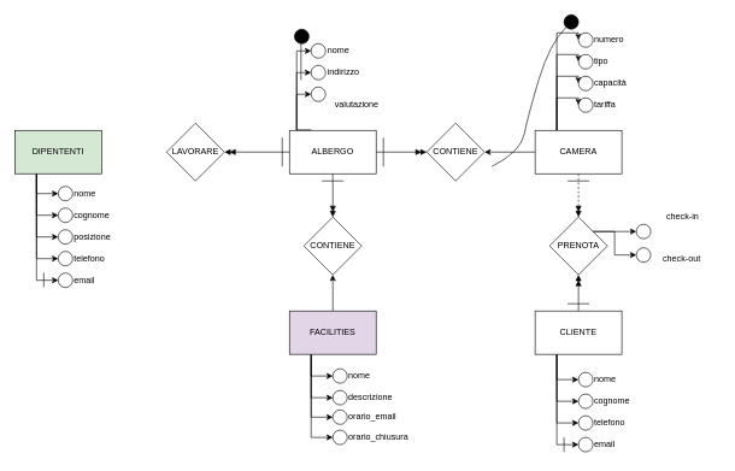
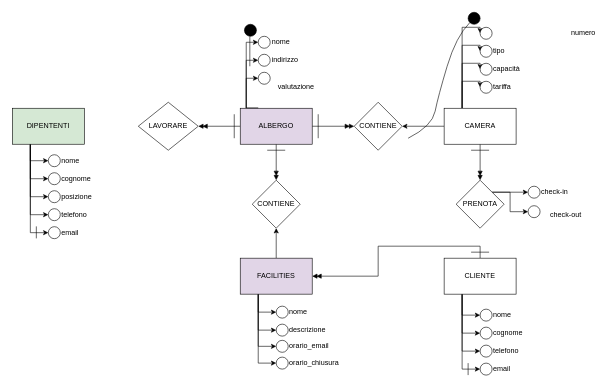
  <mxCell id="0" />
  <mxCell id="1" parent="0" />
  <mxCell id="2" style="edgeStyle=orthogonalEdgeStyle;rounded=0;orthogonalLoop=1;jettySize=auto;html=1;exitX=0;exitY=0.5;exitDx=0;exitDy=0;entryX=1;entryY=0.5;entryDx=0;entryDy=0;" parent="1" source="8" target="31" edge="1"><mxGeometry relative="1" as="geometry" /></mxCell>
- <mxCell id="3" style="edgeStyle=orthogonalEdgeStyle;rounded=0;orthogonalLoop=1;jettySize=auto;html=1;exitX=0.5;exitY=1;exitDx=0;exitDy=0;entryX=0.5;entryY=0;entryDx=0;entryDy=0;endArrow=doubleBlock;endFill=1;dashed=1;" parent="1" source="8" target="30" edge="1"><mxGeometry relative="1" as="geometry" /></mxCell>
+ <mxCell id="3" style="edgeStyle=orthogonalEdgeStyle;rounded=0;orthogonalLoop=1;jettySize=auto;html=1;exitX=0.5;exitY=1;exitDx=0;exitDy=0;entryX=0.5;entryY=0;entryDx=0;entryDy=0;endArrow=doubleBlock;endFill=1;" parent="1" source="8" target="30" edge="1"><mxGeometry relative="1" as="geometry" /></mxCell>
  <mxCell id="4" style="edgeStyle=orthogonalEdgeStyle;rounded=0;orthogonalLoop=1;jettySize=auto;html=1;exitX=0.25;exitY=0;exitDx=0;exitDy=0;entryX=0;entryY=0.5;entryDx=0;entryDy=0;" parent="1" source="8" target="53" edge="1"><mxGeometry relative="1" as="geometry"><Array as="points"><mxPoint x="770" y="135" /></Array></mxGeometry></mxCell>
  <mxCell id="5" style="edgeStyle=orthogonalEdgeStyle;rounded=0;orthogonalLoop=1;jettySize=auto;html=1;exitX=0.25;exitY=0;exitDx=0;exitDy=0;entryX=0;entryY=0.5;entryDx=0;entryDy=0;" parent="1" source="8" target="52" edge="1"><mxGeometry relative="1" as="geometry"><Array as="points"><mxPoint x="770" y="105" /></Array></mxGeometry></mxCell>
  <mxCell id="6" style="edgeStyle=orthogonalEdgeStyle;rounded=0;orthogonalLoop=1;jettySize=auto;html=1;exitX=0.25;exitY=0;exitDx=0;exitDy=0;entryX=0;entryY=0.5;entryDx=0;entryDy=0;" parent="1" source="8" target="51" edge="1"><mxGeometry relative="1" as="geometry"><Array as="points"><mxPoint x="770" y="75" /></Array></mxGeometry></mxCell>
  <mxCell id="7" style="edgeStyle=orthogonalEdgeStyle;rounded=0;orthogonalLoop=1;jettySize=auto;html=1;exitX=0.25;exitY=0;exitDx=0;exitDy=0;entryX=0;entryY=0.5;entryDx=0;entryDy=0;" parent="1" source="8" target="57" edge="1"><mxGeometry relative="1" as="geometry"><Array as="points"><mxPoint x="770" y="45" /></Array></mxGeometry></mxCell>
  <mxCell id="8" value="CAMERA" style="rounded=0;whiteSpace=wrap;html=1;" parent="1" vertex="1"><mxGeometry x="740" y="180" width="120" height="60" as="geometry" /></mxCell>
- <mxCell id="9" style="edgeStyle=orthogonalEdgeStyle;rounded=0;orthogonalLoop=1;jettySize=auto;html=1;exitX=0.5;exitY=0;exitDx=0;exitDy=0;entryX=0.5;entryY=1;entryDx=0;entryDy=0;endArrow=doubleBlock;endFill=1;" parent="1" source="14" target="30" edge="1"><mxGeometry relative="1" as="geometry" /></mxCell>
+ <mxCell id="9" style="edgeStyle=orthogonalEdgeStyle;rounded=0;orthogonalLoop=1;jettySize=auto;html=1;exitX=0.5;exitY=0;exitDx=0;exitDy=0;endArrow=doubleBlock;endFill=1;" parent="1" source="14" target="20" edge="1"><mxGeometry relative="1" as="geometry" /></mxCell>
  <mxCell id="10" style="edgeStyle=orthogonalEdgeStyle;rounded=0;orthogonalLoop=1;jettySize=auto;html=1;exitX=0.25;exitY=1;exitDx=0;exitDy=0;entryX=0;entryY=0.5;entryDx=0;entryDy=0;" parent="1" source="14" target="67" edge="1"><mxGeometry relative="1" as="geometry" /></mxCell>
  <mxCell id="11" style="edgeStyle=orthogonalEdgeStyle;rounded=0;orthogonalLoop=1;jettySize=auto;html=1;exitX=0.25;exitY=1;exitDx=0;exitDy=0;entryX=0;entryY=0.5;entryDx=0;entryDy=0;" parent="1" source="14" target="63" edge="1"><mxGeometry relative="1" as="geometry" /></mxCell>
  <mxCell id="12" style="edgeStyle=orthogonalEdgeStyle;rounded=0;orthogonalLoop=1;jettySize=auto;html=1;exitX=0.25;exitY=1;exitDx=0;exitDy=0;entryX=0;entryY=0.5;entryDx=0;entryDy=0;" parent="1" source="14" target="64" edge="1"><mxGeometry relative="1" as="geometry" /></mxCell>
  <mxCell id="13" style="edgeStyle=orthogonalEdgeStyle;rounded=0;orthogonalLoop=1;jettySize=auto;html=1;exitX=0.25;exitY=1;exitDx=0;exitDy=0;entryX=0;entryY=0.5;entryDx=0;entryDy=0;" parent="1" source="14" target="69" edge="1"><mxGeometry relative="1" as="geometry" /></mxCell>
  <mxCell id="14" value="CLIENTE" style="rounded=0;whiteSpace=wrap;html=1;" parent="1" vertex="1"><mxGeometry x="740" y="430" width="120" height="60" as="geometry" /></mxCell>
  <mxCell id="15" style="edgeStyle=orthogonalEdgeStyle;rounded=0;orthogonalLoop=1;jettySize=auto;html=1;exitX=0.5;exitY=0;exitDx=0;exitDy=0;entryX=0.5;entryY=1;entryDx=0;entryDy=0;" parent="1" source="20" target="39" edge="1"><mxGeometry relative="1" as="geometry" /></mxCell>
  <mxCell id="16" style="edgeStyle=orthogonalEdgeStyle;rounded=0;orthogonalLoop=1;jettySize=auto;html=1;exitX=0.25;exitY=1;exitDx=0;exitDy=0;entryX=0;entryY=0.5;entryDx=0;entryDy=0;" parent="1" source="20" target="81" edge="1"><mxGeometry relative="1" as="geometry" /></mxCell>
  <mxCell id="17" style="edgeStyle=orthogonalEdgeStyle;rounded=0;orthogonalLoop=1;jettySize=auto;html=1;exitX=0.25;exitY=1;exitDx=0;exitDy=0;entryX=0;entryY=0.5;entryDx=0;entryDy=0;" parent="1" source="20" target="82" edge="1"><mxGeometry relative="1" as="geometry" /></mxCell>
  <mxCell id="18" style="edgeStyle=orthogonalEdgeStyle;rounded=0;orthogonalLoop=1;jettySize=auto;html=1;exitX=0.25;exitY=1;exitDx=0;exitDy=0;entryX=0;entryY=0.5;entryDx=0;entryDy=0;" parent="1" source="20" target="85" edge="1"><mxGeometry relative="1" as="geometry" /></mxCell>
  <mxCell id="19" style="edgeStyle=orthogonalEdgeStyle;rounded=0;orthogonalLoop=1;jettySize=auto;html=1;exitX=0.25;exitY=1;exitDx=0;exitDy=0;entryX=0;entryY=0.5;entryDx=0;entryDy=0;" parent="1" source="20" target="87" edge="1"><mxGeometry relative="1" as="geometry" /></mxCell>
  <mxCell id="20" value="FACILITIES" style="rounded=0;whiteSpace=wrap;html=1;fillColor=#e1d5e7;" parent="1" vertex="1"><mxGeometry x="400" y="430" width="120" height="60" as="geometry" /></mxCell>
  <mxCell id="21" style="edgeStyle=orthogonalEdgeStyle;rounded=0;orthogonalLoop=1;jettySize=auto;html=1;exitX=1;exitY=0.5;exitDx=0;exitDy=0;entryX=0;entryY=0.5;entryDx=0;entryDy=0;endArrow=doubleBlock;endFill=1;" parent="1" source="27" target="31" edge="1"><mxGeometry relative="1" as="geometry" /></mxCell>
  <mxCell id="22" style="edgeStyle=orthogonalEdgeStyle;rounded=0;orthogonalLoop=1;jettySize=auto;html=1;exitX=0;exitY=0.5;exitDx=0;exitDy=0;entryX=1;entryY=0.5;entryDx=0;entryDy=0;endArrow=doubleBlock;endFill=1;" parent="1" source="27" target="40" edge="1"><mxGeometry relative="1" as="geometry" /></mxCell>
  <mxCell id="23" style="edgeStyle=orthogonalEdgeStyle;rounded=0;orthogonalLoop=1;jettySize=auto;html=1;exitX=0.5;exitY=1;exitDx=0;exitDy=0;entryX=0.5;entryY=0;entryDx=0;entryDy=0;endArrow=doubleBlock;endFill=1;" parent="1" source="27" target="39" edge="1"><mxGeometry relative="1" as="geometry" /></mxCell>
  <mxCell id="24" style="edgeStyle=orthogonalEdgeStyle;rounded=0;orthogonalLoop=1;jettySize=auto;html=1;exitX=0.25;exitY=0;exitDx=0;exitDy=0;entryX=0;entryY=0.5;entryDx=0;entryDy=0;" parent="1" source="27" target="47" edge="1"><mxGeometry relative="1" as="geometry"><Array as="points"><mxPoint x="410" y="180" /><mxPoint x="410" y="130" /></Array></mxGeometry></mxCell>
  <mxCell id="25" style="edgeStyle=orthogonalEdgeStyle;rounded=0;orthogonalLoop=1;jettySize=auto;html=1;exitX=0.25;exitY=0;exitDx=0;exitDy=0;entryX=0;entryY=0.5;entryDx=0;entryDy=0;" parent="1" source="27" target="46" edge="1"><mxGeometry relative="1" as="geometry"><Array as="points"><mxPoint x="410" y="180" /><mxPoint x="410" y="100" /></Array></mxGeometry></mxCell>
  <mxCell id="26" style="edgeStyle=orthogonalEdgeStyle;rounded=0;orthogonalLoop=1;jettySize=auto;html=1;exitX=0.25;exitY=0;exitDx=0;exitDy=0;entryX=0;entryY=0.5;entryDx=0;entryDy=0;" parent="1" source="27" target="45" edge="1"><mxGeometry relative="1" as="geometry"><Array as="points"><mxPoint x="410" y="180" /><mxPoint x="410" y="70" /></Array></mxGeometry></mxCell>
- <mxCell id="27" value="ALBERGO" style="rounded=0;whiteSpace=wrap;html=1;" parent="1" vertex="1"><mxGeometry x="400" y="180" width="120" height="60" as="geometry" /></mxCell>
+ <mxCell id="27" value="ALBERGO" style="rounded=0;whiteSpace=wrap;html=1;fillColor=#e1d5e7;" parent="1" vertex="1"><mxGeometry x="400" y="180" width="120" height="60" as="geometry" /></mxCell>
  <mxCell id="28" style="edgeStyle=orthogonalEdgeStyle;rounded=0;orthogonalLoop=1;jettySize=auto;html=1;exitX=1;exitY=0;exitDx=0;exitDy=0;entryX=0;entryY=0.5;entryDx=0;entryDy=0;" parent="1" source="30" target="59" edge="1"><mxGeometry relative="1" as="geometry"><Array as="points"><mxPoint x="870" y="320" /><mxPoint x="870" y="320" /></Array></mxGeometry></mxCell>
  <mxCell id="29" style="edgeStyle=orthogonalEdgeStyle;rounded=0;orthogonalLoop=1;jettySize=auto;html=1;exitX=1;exitY=0;exitDx=0;exitDy=0;entryX=0;entryY=0.5;entryDx=0;entryDy=0;" parent="1" source="30" target="60" edge="1"><mxGeometry relative="1" as="geometry"><Array as="points"><mxPoint x="850" y="320" /><mxPoint x="850" y="352" /></Array></mxGeometry></mxCell>
  <mxCell id="30" value="PRENOTA" style="rhombus;whiteSpace=wrap;html=1;" parent="1" vertex="1"><mxGeometry x="760" y="300" width="80" height="80" as="geometry" /></mxCell>
  <mxCell id="31" value="CONTIENE" style="rhombus;whiteSpace=wrap;html=1;" parent="1" vertex="1"><mxGeometry x="590" y="170" width="80" height="80" as="geometry" /></mxCell>
  <mxCell id="32" value="" style="endArrow=none;html=1;rounded=0;" parent="1" edge="1"><mxGeometry width="50" height="50" relative="1" as="geometry"><mxPoint y="230" as="sourcePoint" x="530" /><mxPoint y="190" as="targetPoint" x="530" /></mxGeometry></mxCell>
  <mxCell id="33" style="edgeStyle=orthogonalEdgeStyle;rounded=0;orthogonalLoop=1;jettySize=auto;html=1;exitX=0.25;exitY=1;exitDx=0;exitDy=0;entryX=0;entryY=0.5;entryDx=0;entryDy=0;" parent="1" source="38" target="71" edge="1"><mxGeometry relative="1" as="geometry" /></mxCell>
  <mxCell id="34" style="edgeStyle=orthogonalEdgeStyle;rounded=0;orthogonalLoop=1;jettySize=auto;html=1;exitX=0.25;exitY=1;exitDx=0;exitDy=0;entryX=0;entryY=0.5;entryDx=0;entryDy=0;" parent="1" source="38" target="72" edge="1"><mxGeometry relative="1" as="geometry" /></mxCell>
  <mxCell id="35" style="edgeStyle=orthogonalEdgeStyle;rounded=0;orthogonalLoop=1;jettySize=auto;html=1;exitX=0.25;exitY=1;exitDx=0;exitDy=0;entryX=0;entryY=0.5;entryDx=0;entryDy=0;" parent="1" source="38" target="75" edge="1"><mxGeometry relative="1" as="geometry" /></mxCell>
  <mxCell id="36" style="edgeStyle=orthogonalEdgeStyle;rounded=0;orthogonalLoop=1;jettySize=auto;html=1;exitX=0.25;exitY=1;exitDx=0;exitDy=0;entryX=0;entryY=0.5;entryDx=0;entryDy=0;" parent="1" source="38" target="77" edge="1"><mxGeometry relative="1" as="geometry" /></mxCell>
  <mxCell id="37" style="edgeStyle=orthogonalEdgeStyle;rounded=0;orthogonalLoop=1;jettySize=auto;html=1;exitX=0.25;exitY=1;exitDx=0;exitDy=0;entryX=0;entryY=0.5;entryDx=0;entryDy=0;" parent="1" source="38" target="79" edge="1"><mxGeometry relative="1" as="geometry" /></mxCell>
  <mxCell id="38" value="DIPENTENTI" style="rounded=0;whiteSpace=wrap;html=1;fillColor=#d5e8d4;" parent="1" vertex="1"><mxGeometry x="20" y="180" width="120" height="60" as="geometry" /></mxCell>
  <mxCell id="39" value="CONTIENE" style="rhombus;whiteSpace=wrap;html=1;" parent="1" vertex="1"><mxGeometry x="420" y="300" width="80" height="80" as="geometry" /></mxCell>
- <mxCell id="40" value="LAVORARE" style="rhombus;whiteSpace=wrap;html=1;" parent="1" vertex="1"><mxGeometry x="230" y="170" width="80" height="80" as="geometry" /></mxCell>
+ <mxCell id="40" value="LAVORARE" style="rhombus;whiteSpace=wrap;html=1;" parent="1" vertex="1"><mxGeometry x="230" y="170" width="100" height="80" as="geometry" /></mxCell>
  <mxCell id="41" value="" style="endArrow=none;html=1;rounded=0;" parent="1" edge="1"><mxGeometry width="50" height="50" relative="1" as="geometry"><mxPoint x="390" y="230" as="sourcePoint" /><mxPoint x="390" y="190" as="targetPoint" /></mxGeometry></mxCell>
  <mxCell id="42" value="" style="endArrow=none;html=1;rounded=0;" parent="1" edge="1"><mxGeometry width="50" height="50" relative="1" as="geometry"><mxPoint x="475" y="250" as="sourcePoint" /><mxPoint x="445" y="250" as="targetPoint" /></mxGeometry></mxCell>
  <mxCell id="43" value="" style="endArrow=none;html=1;rounded=0;" parent="1" edge="1"><mxGeometry width="50" height="50" relative="1" as="geometry"><mxPoint x="815" y="420" as="sourcePoint" /><mxPoint x="785" y="420" as="targetPoint" /></mxGeometry></mxCell>
  <mxCell id="44" value="" style="endArrow=none;html=1;rounded=0;" parent="1" edge="1"><mxGeometry width="50" height="50" relative="1" as="geometry"><mxPoint x="815" y="250" as="sourcePoint" /><mxPoint x="785" y="250" as="targetPoint" /></mxGeometry></mxCell>
  <mxCell id="45" value="" style="ellipse;whiteSpace=wrap;html=1;aspect=fixed;" parent="1" vertex="1"><mxGeometry x="430" y="60" width="20" height="20" as="geometry" /></mxCell>
  <mxCell id="46" value="" style="ellipse;whiteSpace=wrap;html=1;aspect=fixed;" parent="1" vertex="1"><mxGeometry x="430" y="90" width="20" height="20" as="geometry" /></mxCell>
  <mxCell id="47" value="" style="ellipse;whiteSpace=wrap;html=1;aspect=fixed;" parent="1" vertex="1"><mxGeometry x="430" y="120" width="20" height="20" as="geometry" /></mxCell>
  <mxCell id="48" value="nome" style="text;html=1;align=left;verticalAlign=middle;resizable=0;points=[];autosize=1;strokeColor=none;fillColor=none;" parent="1" vertex="1"><mxGeometry x="451" y="55" width="50" height="30" as="geometry" /></mxCell>
  <mxCell id="49" value="indirizzo&lt;span style=&quot;color: rgba(0, 0, 0, 0); font-family: monospace; font-size: 0px;&quot;&gt;%3CmxGraphModel%3E%3Croot%3E%3CmxCell%20id%3D%220%22%2F%3E%3CmxCell%20id%3D%221%22%20parent%3D%220%22%2F%3E%3CmxCell%20id%3D%222%22%20value%3D%22nome%22%20style%3D%22text%3Bhtml%3D1%3Balign%3Dleft%3BverticalAlign%3Dmiddle%3Bresizable%3D0%3Bpoints%3D%5B%5D%3Bautosize%3D1%3BstrokeColor%3Dnone%3BfillColor%3Dnone%3B%22%20vertex%3D%221%22%20parent%3D%221%22%3E%3CmxGeometry%20x%3D%22-70%22%20y%3D%2245%22%20width%3D%2250%22%20height%3D%2230%22%20as%3D%22geometry%22%2F%3E%3C%2FmxCell%3E%3C%2Froot%3E%3C%2FmxGraphModel%3E&lt;/span&gt;" style="text;html=1;align=left;verticalAlign=middle;resizable=0;points=[];autosize=1;strokeColor=none;fillColor=none;" parent="1" vertex="1"><mxGeometry x="451" y="85" width="70" height="30" as="geometry" /></mxCell>
  <mxCell id="50" value="valutazione" style="text;html=1;align=left;verticalAlign=middle;resizable=0;points=[];autosize=1;strokeColor=none;fillColor=none;" parent="1" vertex="1"><mxGeometry x="461" y="130" width="80" height="30" as="geometry" /></mxCell>
  <mxCell id="51" value="" style="ellipse;whiteSpace=wrap;html=1;aspect=fixed;" parent="1" vertex="1"><mxGeometry x="800" y="75" width="20" height="20" as="geometry" /></mxCell>
  <mxCell id="52" value="" style="ellipse;whiteSpace=wrap;html=1;aspect=fixed;" parent="1" vertex="1"><mxGeometry x="800" y="105" width="20" height="20" as="geometry" /></mxCell>
  <mxCell id="53" value="" style="ellipse;whiteSpace=wrap;html=1;aspect=fixed;" parent="1" vertex="1"><mxGeometry x="800" y="135" width="20" height="20" as="geometry" /></mxCell>
  <mxCell id="54" value="tipo" style="text;html=1;align=left;verticalAlign=middle;resizable=0;points=[];autosize=1;strokeColor=none;fillColor=none;" parent="1" vertex="1"><mxGeometry x="820" y="70" width="40" height="30" as="geometry" /></mxCell>
  <mxCell id="55" value="capacità" style="text;html=1;align=left;verticalAlign=middle;resizable=0;points=[];autosize=1;strokeColor=none;fillColor=none;" parent="1" vertex="1"><mxGeometry x="820" y="100" width="70" height="30" as="geometry" /></mxCell>
  <mxCell id="56" value="tariffa" style="text;html=1;align=left;verticalAlign=middle;resizable=0;points=[];autosize=1;strokeColor=none;fillColor=none;" parent="1" vertex="1"><mxGeometry x="820" y="130" width="50" height="30" as="geometry" /></mxCell>
  <mxCell id="57" value="" style="ellipse;whiteSpace=wrap;html=1;aspect=fixed;" parent="1" vertex="1"><mxGeometry x="800" y="45" width="20" height="20" as="geometry" /></mxCell>
- <mxCell id="58" value="numero" style="text;html=1;align=left;verticalAlign=middle;resizable=0;points=[];autosize=1;strokeColor=none;fillColor=none;" parent="1" vertex="1"><mxGeometry x="820" y="40" width="60" height="30" as="geometry" /></mxCell>
+ <mxCell id="58" value="numero" style="text;html=1;align=left;verticalAlign=middle;resizable=0;points=[];autosize=1;strokeColor=none;fillColor=none;" parent="1" vertex="1"><mxGeometry x="950" y="40" width="60" height="30" as="geometry" /></mxCell>
  <mxCell id="59" value="" style="ellipse;whiteSpace=wrap;html=1;aspect=fixed;" parent="1" vertex="1"><mxGeometry x="880" y="310" width="20" height="20" as="geometry" /></mxCell>
  <mxCell id="60" value="" style="ellipse;whiteSpace=wrap;html=1;aspect=fixed;" parent="1" vertex="1"><mxGeometry x="880" y="342.5" width="20" height="20" as="geometry" /></mxCell>
  <mxCell id="61" value="check-out" style="text;html=1;align=left;verticalAlign=middle;resizable=0;points=[];autosize=1;strokeColor=none;fillColor=none;" parent="1" vertex="1"><mxGeometry x="915" y="342.5" width="80" height="30" as="geometry" /></mxCell>
- <mxCell id="62" value="check-in" style="text;html=1;align=left;verticalAlign=middle;resizable=0;points=[];autosize=1;strokeColor=none;fillColor=none;" parent="1" vertex="1"><mxGeometry x="920" y="285" width="70" height="30" as="geometry" /></mxCell>
+ <mxCell id="62" value="check-in" style="text;html=1;align=left;verticalAlign=middle;resizable=0;points=[];autosize=1;strokeColor=none;fillColor=none;" parent="1" vertex="1"><mxGeometry x="900" y="305" width="70" height="30" as="geometry" /></mxCell>
  <mxCell id="63" value="" style="ellipse;whiteSpace=wrap;html=1;aspect=fixed;" parent="1" vertex="1"><mxGeometry x="800" y="545" width="20" height="20" as="geometry" /></mxCell>
  <mxCell id="64" value="" style="ellipse;whiteSpace=wrap;html=1;aspect=fixed;" parent="1" vertex="1"><mxGeometry x="800" y="575" width="20" height="20" as="geometry" /></mxCell>
  <mxCell id="65" value="cognome" style="text;html=1;align=left;verticalAlign=middle;resizable=0;points=[];autosize=1;strokeColor=none;fillColor=none;" parent="1" vertex="1"><mxGeometry x="820" y="540" width="70" height="30" as="geometry" /></mxCell>
  <mxCell id="66" value="telefono" style="text;html=1;align=left;verticalAlign=middle;resizable=0;points=[];autosize=1;strokeColor=none;fillColor=none;" parent="1" vertex="1"><mxGeometry x="820" y="570" width="70" height="30" as="geometry" /></mxCell>
  <mxCell id="67" value="" style="ellipse;whiteSpace=wrap;html=1;aspect=fixed;" parent="1" vertex="1"><mxGeometry x="800" y="515" width="20" height="20" as="geometry" /></mxCell>
  <mxCell id="68" value="nome" style="text;html=1;align=left;verticalAlign=middle;resizable=0;points=[];autosize=1;strokeColor=none;fillColor=none;" parent="1" vertex="1"><mxGeometry x="820" y="510" width="50" height="30" as="geometry" /></mxCell>
  <mxCell id="69" value="" style="ellipse;whiteSpace=wrap;html=1;aspect=fixed;" parent="1" vertex="1"><mxGeometry x="800" y="605" width="20" height="20" as="geometry" /></mxCell>
  <mxCell id="70" value="email" style="text;html=1;align=left;verticalAlign=middle;resizable=0;points=[];autosize=1;strokeColor=none;fillColor=none;" parent="1" vertex="1"><mxGeometry x="820" y="600" width="50" height="30" as="geometry" /></mxCell>
  <mxCell id="71" value="" style="ellipse;whiteSpace=wrap;html=1;aspect=fixed;" parent="1" vertex="1"><mxGeometry x="80" y="257.5" width="20" height="20" as="geometry" /></mxCell>
  <mxCell id="72" value="" style="ellipse;whiteSpace=wrap;html=1;aspect=fixed;" parent="1" vertex="1"><mxGeometry x="80" y="287.5" width="20" height="20" as="geometry" /></mxCell>
  <mxCell id="73" value="nome" style="text;html=1;align=left;verticalAlign=middle;resizable=0;points=[];autosize=1;strokeColor=none;fillColor=none;" parent="1" vertex="1"><mxGeometry x="100" y="252.5" width="50" height="30" as="geometry" /></mxCell>
  <mxCell id="74" value="cognome" style="text;html=1;align=left;verticalAlign=middle;resizable=0;points=[];autosize=1;strokeColor=none;fillColor=none;" parent="1" vertex="1"><mxGeometry x="100" y="282.5" width="70" height="30" as="geometry" /></mxCell>
  <mxCell id="75" value="" style="ellipse;whiteSpace=wrap;html=1;aspect=fixed;" parent="1" vertex="1"><mxGeometry x="80" y="317.5" width="20" height="20" as="geometry" /></mxCell>
  <mxCell id="76" value="posizione" style="text;html=1;align=left;verticalAlign=middle;resizable=0;points=[];autosize=1;strokeColor=none;fillColor=none;" parent="1" vertex="1"><mxGeometry x="100" y="312.5" width="70" height="30" as="geometry" /></mxCell>
  <mxCell id="77" value="" style="ellipse;whiteSpace=wrap;html=1;aspect=fixed;" parent="1" vertex="1"><mxGeometry x="80" y="347.5" width="20" height="20" as="geometry" /></mxCell>
  <mxCell id="78" value="telefono&lt;span style=&quot;color: rgba(0, 0, 0, 0); font-family: monospace; font-size: 0px;&quot;&gt;%3CmxGraphModel%3E%3Croot%3E%3CmxCell%20id%3D%220%22%2F%3E%3CmxCell%20id%3D%221%22%20parent%3D%220%22%2F%3E%3CmxCell%20id%3D%222%22%20value%3D%22%22%20style%3D%22ellipse%3BwhiteSpace%3Dwrap%3Bhtml%3D1%3Baspect%3Dfixed%3B%22%20vertex%3D%221%22%20parent%3D%221%22%3E%3CmxGeometry%20x%3D%22-450%22%20y%3D%22307.5%22%20width%3D%2220%22%20height%3D%2220%22%20as%3D%22geometry%22%2F%3E%3C%2FmxCell%3E%3CmxCell%20id%3D%223%22%20value%3D%22posizione%22%20style%3D%22text%3Bhtml%3D1%3Balign%3Dleft%3BverticalAlign%3Dmiddle%3Bresizable%3D0%3Bpoints%3D%5B%5D%3Bautosize%3D1%3BstrokeColor%3Dnone%3BfillColor%3Dnone%3B%22%20vertex%3D%221%22%20parent%3D%221%22%3E%3CmxGeometry%20x%3D%22-430%22%20y%3D%22302.5%22%20width%3D%2270%22%20height%3D%2230%22%20as%3D%22geometry%22%2F%3E%3C%2FmxCell%3E%3C%2Froot%3E%3C%2FmxGraphModel%3E&lt;/span&gt;" style="text;html=1;align=left;verticalAlign=middle;resizable=0;points=[];autosize=1;strokeColor=none;fillColor=none;" parent="1" vertex="1"><mxGeometry x="100" y="342.5" width="70" height="30" as="geometry" /></mxCell>
  <mxCell id="79" value="" style="ellipse;whiteSpace=wrap;html=1;aspect=fixed;" parent="1" vertex="1"><mxGeometry x="80" y="377.5" width="20" height="20" as="geometry" /></mxCell>
  <mxCell id="80" value="email" style="text;html=1;align=left;verticalAlign=middle;resizable=0;points=[];autosize=1;strokeColor=none;fillColor=none;" parent="1" vertex="1"><mxGeometry x="100" y="372.5" width="50" height="30" as="geometry" /></mxCell>
  <mxCell id="81" value="" style="ellipse;whiteSpace=wrap;html=1;aspect=fixed;" parent="1" vertex="1"><mxGeometry x="460" y="510" width="20" height="20" as="geometry" /></mxCell>
  <mxCell id="82" value="" style="ellipse;whiteSpace=wrap;html=1;aspect=fixed;" parent="1" vertex="1"><mxGeometry x="460" y="540" width="20" height="20" as="geometry" /></mxCell>
  <mxCell id="83" value="nome" style="text;html=1;align=left;verticalAlign=middle;resizable=0;points=[];autosize=1;strokeColor=none;fillColor=none;" parent="1" vertex="1"><mxGeometry x="480" y="505" width="50" height="30" as="geometry" /></mxCell>
  <mxCell id="84" value="descrizione" style="text;html=1;align=left;verticalAlign=middle;resizable=0;points=[];autosize=1;strokeColor=none;fillColor=none;" parent="1" vertex="1"><mxGeometry x="480" y="535" width="80" height="30" as="geometry" /></mxCell>
  <mxCell id="85" value="" style="ellipse;whiteSpace=wrap;html=1;aspect=fixed;" parent="1" vertex="1"><mxGeometry x="460" y="567" width="20" height="20" as="geometry" /></mxCell>
  <mxCell id="86" value="orario_email" style="text;html=1;align=left;verticalAlign=middle;resizable=0;points=[];autosize=1;strokeColor=none;fillColor=none;" parent="1" vertex="1"><mxGeometry x="480" y="562" width="110" height="30" as="geometry" /></mxCell>
  <mxCell id="87" value="" style="ellipse;whiteSpace=wrap;html=1;aspect=fixed;" parent="1" vertex="1"><mxGeometry x="460" y="595" width="20" height="20" as="geometry" /></mxCell>
  <mxCell id="88" value="orario_chiusura" style="text;html=1;align=left;verticalAlign=middle;resizable=0;points=[];autosize=1;strokeColor=none;fillColor=none;" parent="1" vertex="1"><mxGeometry x="480" y="590" width="110" height="30" as="geometry" /></mxCell>
  <mxCell id="89" value="" style="endArrow=none;html=1;rounded=0;" parent="1" edge="1"><mxGeometry width="50" height="50" relative="1" as="geometry"><mxPoint x="780" y="625" as="sourcePoint" /><mxPoint x="780" y="605" as="targetPoint" /></mxGeometry></mxCell>
  <mxCell id="90" value="" style="endArrow=none;html=1;rounded=0;" parent="1" edge="1"><mxGeometry width="50" height="50" relative="1" as="geometry"><mxPoint x="60" y="397" as="sourcePoint" /><mxPoint x="60" y="377" as="targetPoint" /></mxGeometry></mxCell>
  <mxCell id="91" value="" style="ellipse;whiteSpace=wrap;html=1;aspect=fixed;fillColor=#000000;" vertex="1" parent="1"><mxGeometry x="407" y="40" width="20" height="20" as="geometry" /></mxCell>
  <mxCell id="92" value="" style="endArrow=none;html=1;rounded=0;" edge="1" parent="1"><mxGeometry width="50" height="50" relative="1" as="geometry"><mxPoint x="416" y="110" as="sourcePoint" /><mxPoint x="416" y="60" as="targetPoint" /></mxGeometry></mxCell>
  <mxCell id="93" value="" style="ellipse;whiteSpace=wrap;html=1;aspect=fixed;fillColor=#000000;" vertex="1" parent="1"><mxGeometry x="780" y="20" width="20" height="20" as="geometry" /></mxCell>
  <mxCell id="94" value="" style="curved=1;endArrow=none;html=1;rounded=0;endFill=0;" edge="1" parent="1" target="93"><mxGeometry width="50" height="50" relative="1" as="geometry"><mxPoint x="680" y="230" as="sourcePoint" /><mxPoint x="830" y="140" as="targetPoint" /><Array as="points"><mxPoint x="720" y="210" /><mxPoint x="730" y="160" /><mxPoint x="760" y="60" /></Array></mxGeometry></mxCell>
